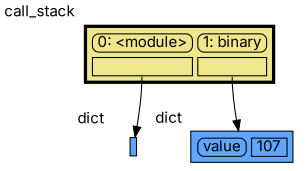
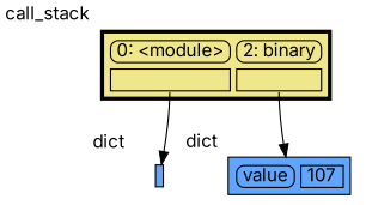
  digraph {
    fontname=Inter
    node [fontname=Inter shape=plaintext xlabel=dict]
    edge [fontname=Inter headport=table style=solid]
    n1 [label=< <TABLE BORDER="1" CELLBORDER="1" CELLSPACING="0" CELLPADDING="0" BGCOLOR="#60a5ff" PORT="table">     <TR><TD BORDER="0"> </TD></TR> </TABLE> >]
    n2 [label=< <TABLE BORDER="1" CELLBORDER="1" CELLSPACING="5" CELLPADDING="0" BGCOLOR="#60a5ff" PORT="table">     <TR><TD BORDER="1" STYLE="ROUNDED"> value </TD><TD BORDER="1"> 107 </TD></TR> </TABLE> >]
-   n3 [label=< <TABLE BORDER="3" CELLBORDER="1" CELLSPACING="5" CELLPADDING="0" BGCOLOR="khaki" PORT="table">     <TR><TD BORDER="1" STYLE="ROUNDED"> 0: &lt;module&gt; </TD><TD BORDER="1" STYLE="ROUNDED"> 1: binary </TD></TR>     <TR><TD BORDER="1" PORT="ref0"> </TD><TD BORDER="1" PORT="ref1"> </TD></TR> </TABLE> > xlabel=call_stack]
+   n3 [label=< <TABLE BORDER="3" CELLBORDER="1" CELLSPACING="5" CELLPADDING="0" BGCOLOR="khaki" PORT="table">     <TR><TD BORDER="1" STYLE="ROUNDED"> 0: &lt;module&gt; </TD><TD BORDER="1" STYLE="ROUNDED"> 2: binary </TD></TR>     <TR><TD BORDER="1" PORT="ref0"> </TD><TD BORDER="1" PORT="ref1"> </TD></TR> </TABLE> > xlabel=call_stack]
    subgraph sub_1 {
      rank=same
      n1
      n2
    }
    n1 -> n2 [style=invis weight=10]
    n3 -> n1 [tailport=ref0]
    n3 -> n2 [tailport=ref1]
  }
